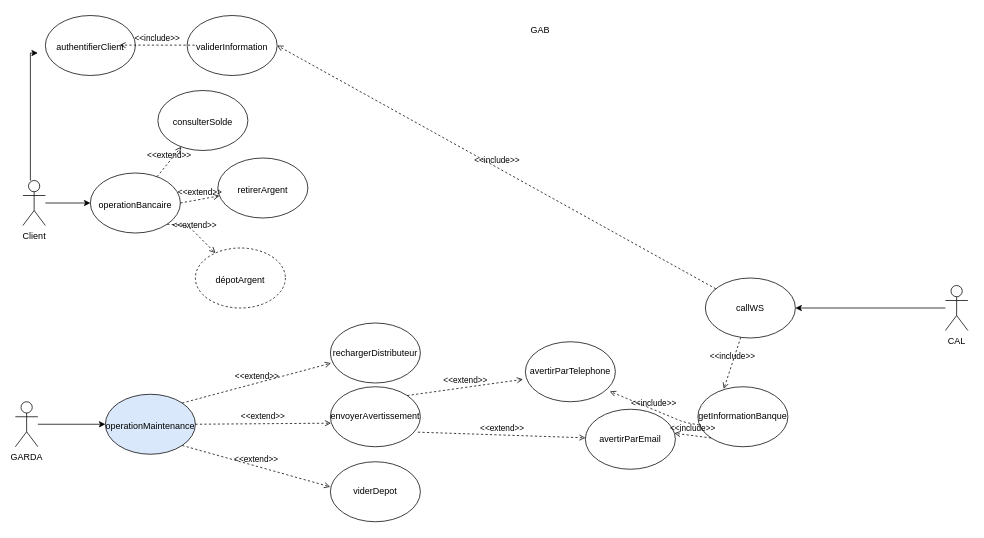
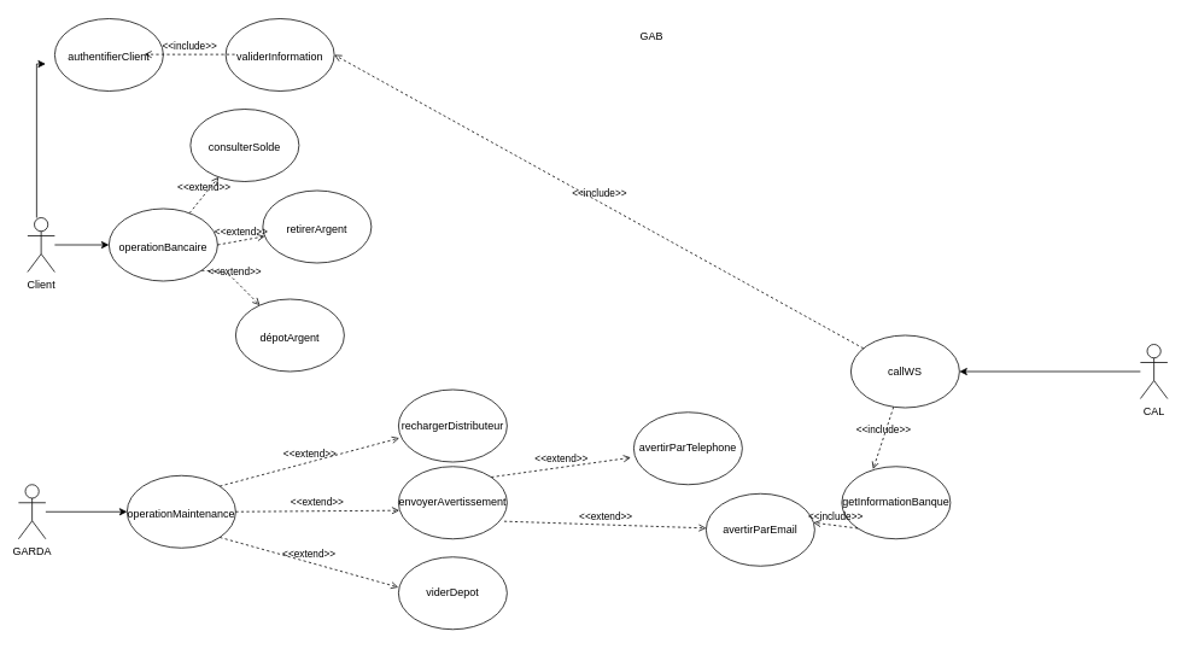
  <mxCell id="0" />
  <mxCell id="1" parent="0" />
  <mxCell id="2" value="GAB" style="text;html=1;strokeColor=none;fillColor=none;align=center;verticalAlign=middle;whiteSpace=wrap;rounded=0;" vertex="1" parent="1"><mxGeometry x="254" y="50" width="100" height="20" as="geometry" /></mxCell>
  <mxCell id="3" value="" style="edgeStyle=orthogonalEdgeStyle;rounded=0;orthogonalLoop=1;jettySize=auto;html=1;" edge="1" parent="1" source="5"><mxGeometry relative="1" as="geometry"><mxPoint x="50" y="70" as="targetPoint" /><Array as="points"><mxPoint x="40" y="70" /></Array></mxGeometry></mxCell>
  <mxCell id="4" value="" style="edgeStyle=orthogonalEdgeStyle;rounded=0;orthogonalLoop=1;jettySize=auto;html=1;" edge="1" parent="1" source="5" target="16"><mxGeometry relative="1" as="geometry" /></mxCell>
  <mxCell id="5" value="Client" style="shape=umlActor;verticalLabelPosition=bottom;verticalAlign=top;html=1;" vertex="1" parent="1"><mxGeometry x="30" y="240" width="30" height="60" as="geometry" /></mxCell>
  <mxCell id="6" value="callWS" style="ellipse;whiteSpace=wrap;html=1;" vertex="1" parent="1"><mxGeometry x="940" y="370" width="120" height="80" as="geometry" /></mxCell>
  <mxCell id="7" value="" style="edgeStyle=orthogonalEdgeStyle;rounded=0;orthogonalLoop=1;jettySize=auto;html=1;" edge="1" parent="1" source="8" target="6"><mxGeometry relative="1" as="geometry" /></mxCell>
  <mxCell id="8" value="CAL" style="shape=umlActor;verticalLabelPosition=bottom;verticalAlign=top;html=1;" vertex="1" parent="1"><mxGeometry x="1260" y="380" width="30" height="60" as="geometry" /></mxCell>
  <mxCell id="9" value="&lt;br&gt;&lt;br&gt;authentifierClient&lt;br&gt;" style="ellipse;whiteSpace=wrap;html=1;verticalAlign=top;" vertex="1" parent="1"><mxGeometry x="60" y="20" width="120" height="80" as="geometry" /></mxCell>
  <mxCell id="10" value="&lt;br&gt;&lt;br&gt;consulterSolde&lt;br&gt;" style="ellipse;whiteSpace=wrap;html=1;verticalAlign=top;" vertex="1" parent="1"><mxGeometry x="210" y="120" width="120" height="80" as="geometry" /></mxCell>
- <mxCell id="11" value="&lt;br&gt;&lt;br&gt;dépotArgent" style="ellipse;whiteSpace=wrap;html=1;verticalAlign=top;dashed=1;" vertex="1" parent="1"><mxGeometry x="260" y="330" width="120" height="80" as="geometry" /></mxCell>
+ <mxCell id="11" value="&lt;br&gt;&lt;br&gt;dépotArgent" style="ellipse;whiteSpace=wrap;html=1;verticalAlign=top;" vertex="1" parent="1"><mxGeometry x="260" y="330" width="120" height="80" as="geometry" /></mxCell>
  <mxCell id="12" value="&lt;br&gt;&lt;br&gt;validerInformation" style="ellipse;whiteSpace=wrap;html=1;verticalAlign=top;" vertex="1" parent="1"><mxGeometry x="249" y="20" width="120" height="80" as="geometry" /></mxCell>
  <mxCell id="13" value="&lt;br&gt;&lt;br&gt;retirerArgent" style="ellipse;whiteSpace=wrap;html=1;verticalAlign=top;" vertex="1" parent="1"><mxGeometry x="290" y="210" width="120" height="80" as="geometry" /></mxCell>
  <mxCell id="14" value="&amp;lt;&amp;lt;include&amp;gt;&amp;gt;" style="html=1;verticalAlign=bottom;labelBackgroundColor=none;endArrow=open;endFill=0;dashed=1;entryX=1;entryY=0.5;entryDx=0;entryDy=0;" edge="1" parent="1" source="6" target="12"><mxGeometry width="160" relative="1" as="geometry"><mxPoint x="329" y="-50" as="sourcePoint" /><mxPoint x="489" y="-50" as="targetPoint" /></mxGeometry></mxCell>
  <mxCell id="15" value="&amp;lt;&amp;lt;include&amp;gt;&amp;gt;" style="html=1;verticalAlign=bottom;labelBackgroundColor=none;endArrow=open;endFill=0;dashed=1;entryX=1;entryY=0.5;entryDx=0;entryDy=0;" edge="1" parent="1"><mxGeometry width="160" relative="1" as="geometry"><mxPoint x="259" y="59.5" as="sourcePoint" /><mxPoint x="159" y="59.5" as="targetPoint" /></mxGeometry></mxCell>
  <mxCell id="16" value="&lt;br&gt;&lt;br&gt;operationBancaire" style="ellipse;whiteSpace=wrap;html=1;verticalAlign=top;" vertex="1" parent="1"><mxGeometry x="120" y="230" width="120" height="80" as="geometry" /></mxCell>
  <mxCell id="17" value="&amp;lt;&amp;lt;extend&amp;gt;&amp;gt;" style="html=1;verticalAlign=bottom;labelBackgroundColor=none;endArrow=open;endFill=0;dashed=1;" edge="1" parent="1" source="16" target="10"><mxGeometry width="160" relative="1" as="geometry"><mxPoint x="120" y="230" as="sourcePoint" /><mxPoint x="280" y="230" as="targetPoint" /></mxGeometry></mxCell>
  <mxCell id="18" value="&amp;lt;&amp;lt;extend&amp;gt;&amp;gt;" style="html=1;verticalAlign=bottom;labelBackgroundColor=none;endArrow=open;endFill=0;dashed=1;exitX=1;exitY=0.5;exitDx=0;exitDy=0;" edge="1" parent="1" source="16" target="13"><mxGeometry width="160" relative="1" as="geometry"><mxPoint x="202.705" y="240.907" as="sourcePoint" /><mxPoint x="216.984" y="199.047" as="targetPoint" /><Array as="points" /></mxGeometry></mxCell>
  <mxCell id="19" value="&amp;lt;&amp;lt;extend&amp;gt;&amp;gt;" style="html=1;verticalAlign=bottom;labelBackgroundColor=none;endArrow=open;endFill=0;dashed=1;exitX=1;exitY=1;exitDx=0;exitDy=0;" edge="1" parent="1" source="16" target="11"><mxGeometry width="160" relative="1" as="geometry"><mxPoint x="212.705" y="250.907" as="sourcePoint" /><mxPoint x="314.524" y="245.276" as="targetPoint" /><Array as="points"><mxPoint x="250" y="300" /></Array></mxGeometry></mxCell>
  <mxCell id="20" value="" style="edgeStyle=orthogonalEdgeStyle;rounded=0;orthogonalLoop=1;jettySize=auto;html=1;" edge="1" parent="1" source="21" target="22"><mxGeometry relative="1" as="geometry" /></mxCell>
  <mxCell id="21" value="GARDA&lt;br&gt;" style="shape=umlActor;verticalLabelPosition=bottom;verticalAlign=top;html=1;" vertex="1" parent="1"><mxGeometry x="20" y="535" width="30" height="60" as="geometry" /></mxCell>
- <mxCell id="22" value="&lt;br&gt;&lt;br&gt;operationMaintenance&lt;br&gt;" style="ellipse;whiteSpace=wrap;html=1;verticalAlign=top;fillColor=#dae8fc;" vertex="1" parent="1"><mxGeometry x="140" y="525" width="120" height="80" as="geometry" /></mxCell>
+ <mxCell id="22" value="&lt;br&gt;&lt;br&gt;operationMaintenance&lt;br&gt;" style="ellipse;whiteSpace=wrap;html=1;verticalAlign=top;" vertex="1" parent="1"><mxGeometry x="140" y="525" width="120" height="80" as="geometry" /></mxCell>
  <mxCell id="23" value="&amp;lt;&amp;lt;extend&amp;gt;&amp;gt;" style="html=1;verticalAlign=bottom;labelBackgroundColor=none;endArrow=open;endFill=0;dashed=1;entryX=0.007;entryY=0.607;entryDx=0;entryDy=0;entryPerimeter=0;" edge="1" parent="1" target="26"><mxGeometry width="160" relative="1" as="geometry"><mxPoint x="260" y="565" as="sourcePoint" /><mxPoint x="420" y="565" as="targetPoint" /></mxGeometry></mxCell>
  <mxCell id="24" value="&amp;lt;&amp;lt;extend&amp;gt;&amp;gt;" style="html=1;verticalAlign=bottom;labelBackgroundColor=none;endArrow=open;endFill=0;dashed=1;exitX=1;exitY=0;exitDx=0;exitDy=0;entryX=0.007;entryY=0.67;entryDx=0;entryDy=0;entryPerimeter=0;" edge="1" parent="1" source="22" target="27"><mxGeometry width="160" relative="1" as="geometry"><mxPoint x="240" y="525" as="sourcePoint" /><mxPoint x="400" y="525" as="targetPoint" /></mxGeometry></mxCell>
  <mxCell id="25" value="&amp;lt;&amp;lt;extend&amp;gt;&amp;gt;" style="html=1;verticalAlign=bottom;labelBackgroundColor=none;endArrow=open;endFill=0;dashed=1;exitX=1;exitY=1;exitDx=0;exitDy=0;entryX=-0.002;entryY=0.418;entryDx=0;entryDy=0;entryPerimeter=0;" edge="1" parent="1" source="22" target="28"><mxGeometry width="160" relative="1" as="geometry"><mxPoint x="260" y="595" as="sourcePoint" /><mxPoint x="440" y="645" as="targetPoint" /></mxGeometry></mxCell>
  <mxCell id="26" value="envoyerAvertissement" style="ellipse;whiteSpace=wrap;html=1;" vertex="1" parent="1"><mxGeometry x="440" y="515" width="120" height="80" as="geometry" /></mxCell>
  <mxCell id="27" value="rechargerDistributeur" style="ellipse;whiteSpace=wrap;html=1;" vertex="1" parent="1"><mxGeometry x="440" y="430" width="120" height="80" as="geometry" /></mxCell>
  <mxCell id="28" value="viderDepot" style="ellipse;whiteSpace=wrap;html=1;" vertex="1" parent="1"><mxGeometry x="440" y="615" width="120" height="80" as="geometry" /></mxCell>
  <mxCell id="29" value="avertirParTelephone" style="ellipse;whiteSpace=wrap;html=1;" vertex="1" parent="1"><mxGeometry x="700" y="455" width="120" height="80" as="geometry" /></mxCell>
  <mxCell id="30" value="avertirParEmail" style="ellipse;whiteSpace=wrap;html=1;" vertex="1" parent="1"><mxGeometry x="780" y="545" width="120" height="80" as="geometry" /></mxCell>
  <mxCell id="31" value="&amp;lt;&amp;lt;extend&amp;gt;&amp;gt;" style="html=1;verticalAlign=bottom;labelBackgroundColor=none;endArrow=open;endFill=0;dashed=1;exitX=1;exitY=0;exitDx=0;exitDy=0;entryX=-0.027;entryY=0.627;entryDx=0;entryDy=0;entryPerimeter=0;" edge="1" parent="1" source="26" target="29"><mxGeometry width="160" relative="1" as="geometry"><mxPoint x="547" y="534" as="sourcePoint" /><mxPoint x="707" y="534" as="targetPoint" /></mxGeometry></mxCell>
  <mxCell id="32" value="&amp;lt;&amp;lt;extend&amp;gt;&amp;gt;" style="html=1;verticalAlign=bottom;labelBackgroundColor=none;endArrow=open;endFill=0;dashed=1;exitX=0.973;exitY=0.757;exitDx=0;exitDy=0;exitPerimeter=0;" edge="1" parent="1" source="26" target="30"><mxGeometry width="160" relative="1" as="geometry"><mxPoint x="552.426" y="536.716" as="sourcePoint" /><mxPoint x="706.76" y="515.16" as="targetPoint" /></mxGeometry></mxCell>
  <mxCell id="33" value="&amp;lt;&amp;lt;include&amp;gt;&amp;gt;" style="html=1;verticalAlign=bottom;labelBackgroundColor=none;endArrow=open;endFill=0;dashed=1;entryX=0.288;entryY=0.037;entryDx=0;entryDy=0;entryPerimeter=0;" edge="1" parent="1" source="6" target="34"><mxGeometry width="160" relative="1" as="geometry"><mxPoint x="930" y="500" as="sourcePoint" /><mxPoint x="910" y="500" as="targetPoint" /></mxGeometry></mxCell>
  <mxCell id="34" value="getInformationBanque" style="ellipse;whiteSpace=wrap;html=1;" vertex="1" parent="1"><mxGeometry x="930" y="515" width="120" height="80" as="geometry" /></mxCell>
  <mxCell id="35" value="&amp;lt;&amp;lt;include&amp;gt;&amp;gt;" style="html=1;verticalAlign=bottom;labelBackgroundColor=none;endArrow=open;endFill=0;dashed=1;exitX=0;exitY=1;exitDx=0;exitDy=0;entryX=0.988;entryY=0.4;entryDx=0;entryDy=0;entryPerimeter=0;" edge="1" parent="1" source="34" target="30"><mxGeometry width="160" relative="1" as="geometry"><mxPoint x="890" y="640" as="sourcePoint" /><mxPoint x="1050" y="640" as="targetPoint" /></mxGeometry></mxCell>
- <mxCell id="36" value="&amp;lt;&amp;lt;include&amp;gt;&amp;gt;" style="html=1;verticalAlign=bottom;labelBackgroundColor=none;endArrow=open;endFill=0;dashed=1;exitX=0.015;exitY=0.637;exitDx=0;exitDy=0;entryX=0.938;entryY=0.827;entryDx=0;entryDy=0;entryPerimeter=0;exitPerimeter=0;" edge="1" parent="1" source="34" target="29"><mxGeometry width="160" relative="1" as="geometry"><mxPoint x="939.014" y="545.644" as="sourcePoint" /><mxPoint x="820" y="584.36" as="targetPoint" /><Array as="points"><mxPoint x="911.44" y="562.36" /></Array></mxGeometry></mxCell>
  <mxCell id="37" value="GAB" style="text;html=1;strokeColor=none;fillColor=none;align=center;verticalAlign=middle;whiteSpace=wrap;rounded=0;" vertex="1" parent="1"><mxGeometry x="700" width="40" height="20" as="geometry" y="30" /></mxCell>
